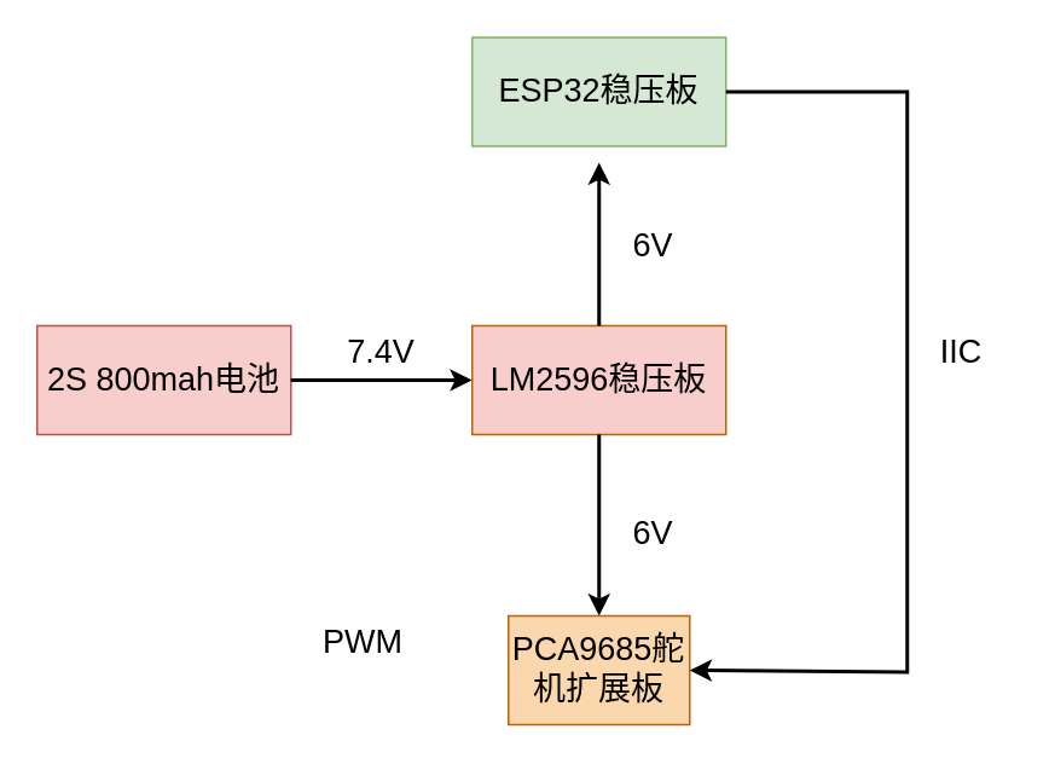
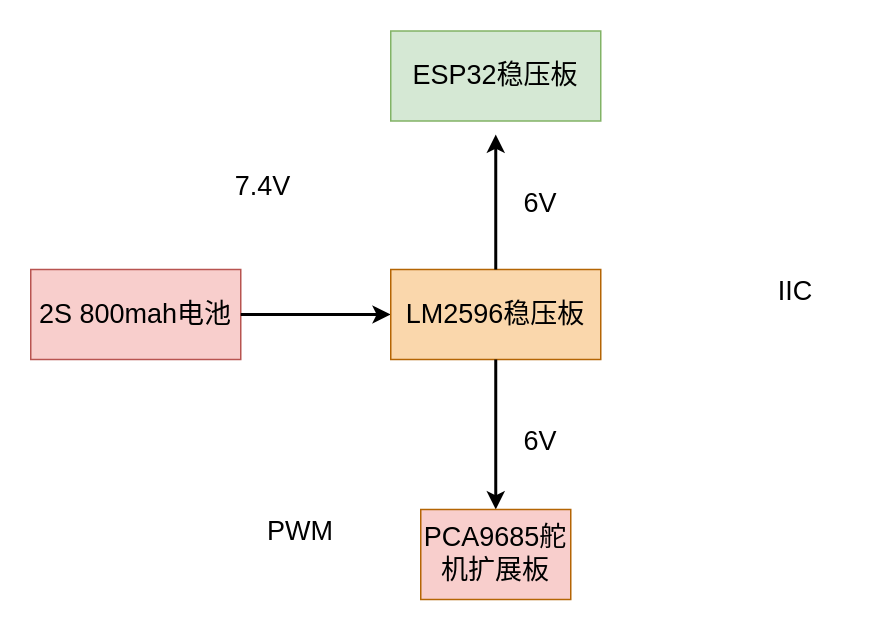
  <mxCell id="0" />
  <mxCell id="1" parent="0" />
  <mxCell id="2" value="&lt;font style=&quot;font-size: 18px;&quot;&gt;2S 800mah电池&lt;/font&gt;" style="rounded=0;whiteSpace=wrap;html=1;fillColor=#f8cecc;strokeColor=#b85450;" vertex="1" parent="1"><mxGeometry x="20" y="179" width="140" height="60" as="geometry" /></mxCell>
  <mxCell id="3" value="" style="endArrow=classic;html=1;rounded=0;fontSize=18;exitX=1;exitY=0.5;exitDx=0;exitDy=0;strokeWidth=2;" edge="1" parent="1" source="2"><mxGeometry width="50" height="50" relative="1" as="geometry"><mxPoint x="210" y="349" as="sourcePoint" /><mxPoint x="260" y="209" as="targetPoint" /></mxGeometry></mxCell>
- <mxCell id="4" value="7.4V" style="text;html=1;strokeColor=none;fillColor=none;align=center;verticalAlign=middle;whiteSpace=wrap;rounded=0;fontSize=18;" vertex="1" parent="1"><mxGeometry x="180" y="179" width="60" height="30" as="geometry" /></mxCell>
- <mxCell id="5" value="&lt;font style=&quot;font-size: 18px;&quot;&gt;LM2596稳压板&lt;/font&gt;" style="rounded=0;whiteSpace=wrap;html=1;fillColor=#f8cecc;strokeColor=#b46504;" vertex="1" parent="1"><mxGeometry x="260" y="179" width="140" height="60" as="geometry" /></mxCell>
+ <mxCell id="4" value="7.4V" style="text;html=1;strokeColor=none;fillColor=none;align=center;verticalAlign=middle;whiteSpace=wrap;rounded=0;fontSize=18;" vertex="1" parent="1"><mxGeometry x="145" y="109" width="60" height="30" as="geometry" /></mxCell>
+ <mxCell id="5" value="&lt;font style=&quot;font-size: 18px;&quot;&gt;LM2596稳压板&lt;/font&gt;" style="rounded=0;whiteSpace=wrap;html=1;fillColor=#fad7ac;strokeColor=#b46504;" vertex="1" parent="1"><mxGeometry x="260" y="179" width="140" height="60" as="geometry" /></mxCell>
  <mxCell id="6" value="" style="endArrow=classic;html=1;rounded=0;fontSize=18;exitX=0.5;exitY=1;exitDx=0;exitDy=0;strokeWidth=2;" edge="1" parent="1" source="5"><mxGeometry width="50" height="50" relative="1" as="geometry"><mxPoint x="300" y="289" as="sourcePoint" /><mxPoint x="330" y="339" as="targetPoint" /></mxGeometry></mxCell>
  <mxCell id="7" value="6V" style="text;html=1;strokeColor=none;fillColor=none;align=center;verticalAlign=middle;whiteSpace=wrap;rounded=0;fontSize=18;" vertex="1" parent="1"><mxGeometry x="330" y="279" width="60" height="30" as="geometry" /></mxCell>
- <mxCell id="8" value="&lt;span style=&quot;font-size: 18px;&quot;&gt;PCA9685舵机扩展板&lt;/span&gt;" style="rounded=0;whiteSpace=wrap;html=1;fillColor=#fad7ac;strokeColor=#b46504;" vertex="1" parent="1"><mxGeometry x="280" y="339" width="100" height="60" as="geometry" /></mxCell>
+ <mxCell id="8" value="&lt;span style=&quot;font-size: 18px;&quot;&gt;PCA9685舵机扩展板&lt;/span&gt;" style="rounded=0;whiteSpace=wrap;html=1;fillColor=#f8cecc;strokeColor=#b46504;" vertex="1" parent="1"><mxGeometry x="280" y="339" width="100" height="60" as="geometry" /></mxCell>
  <mxCell id="9" value="PWM" style="text;html=1;strokeColor=none;fillColor=none;align=center;verticalAlign=middle;whiteSpace=wrap;rounded=0;fontSize=18;" vertex="1" parent="1"><mxGeometry x="170" y="339" width="60" height="30" as="geometry" /></mxCell>
  <mxCell id="10" value="" style="endArrow=classic;html=1;rounded=0;fontSize=18;strokeWidth=2;exitX=0.5;exitY=0;exitDx=0;exitDy=0;" edge="1" parent="1" source="5"><mxGeometry width="50" height="50" relative="1" as="geometry"><mxPoint x="230" y="139" as="sourcePoint" /><mxPoint x="330" y="89" as="targetPoint" /></mxGeometry></mxCell>
  <mxCell id="11" value="&lt;font style=&quot;font-size: 18px;&quot;&gt;ESP32稳压板&lt;/font&gt;" style="rounded=0;whiteSpace=wrap;html=1;fillColor=#d5e8d4;strokeColor=#82b366;" vertex="1" parent="1"><mxGeometry x="260" y="20" width="140" height="60" as="geometry" /></mxCell>
  <mxCell id="12" value="6V" style="text;html=1;strokeColor=none;fillColor=none;align=center;verticalAlign=middle;whiteSpace=wrap;rounded=0;fontSize=18;" vertex="1" parent="1"><mxGeometry x="330" y="120" width="60" height="30" as="geometry" /></mxCell>
- <mxCell id="13" value="" style="endArrow=classic;html=1;rounded=0;fontSize=18;strokeWidth=2;exitX=1;exitY=0.5;exitDx=0;exitDy=0;entryX=1;entryY=0.5;entryDx=0;entryDy=0;" edge="1" parent="1" source="11" target="8"><mxGeometry width="50" height="50" relative="1" as="geometry"><mxPoint x="470" y="100" as="sourcePoint" /><mxPoint x="480" y="450" as="targetPoint" /><Array as="points"><mxPoint x="500" y="50" /><mxPoint x="500" y="370" /></Array></mxGeometry></mxCell>
  <mxCell id="14" value="IIC" style="text;html=1;strokeColor=none;fillColor=none;align=center;verticalAlign=middle;whiteSpace=wrap;rounded=0;fontSize=18;" vertex="1" parent="1"><mxGeometry x="500" y="179" width="60" height="30" as="geometry" /></mxCell>
